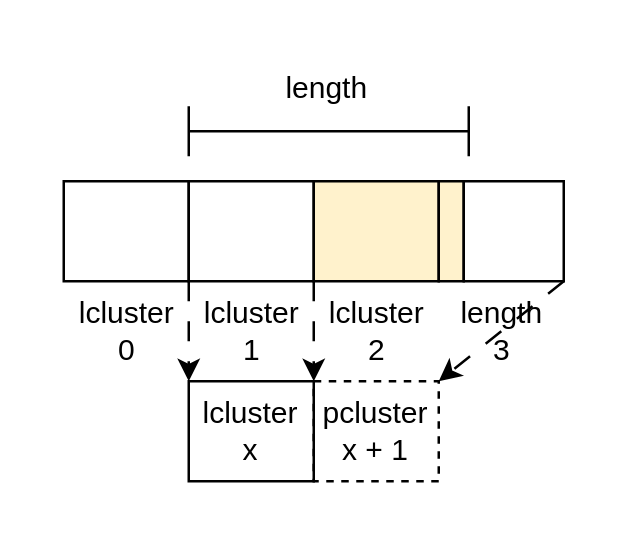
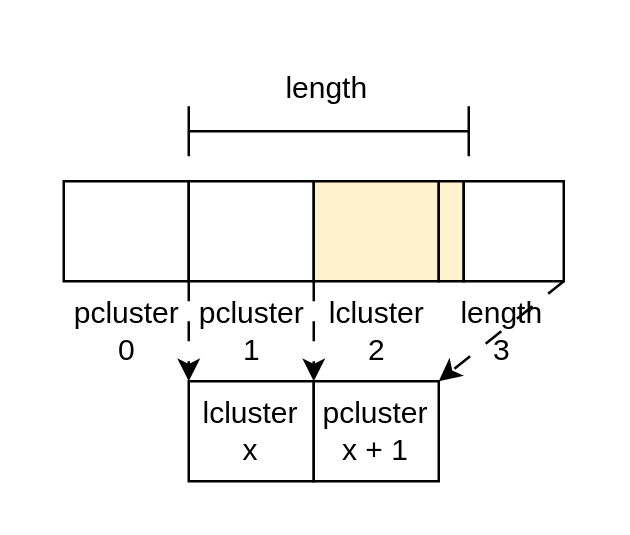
  <mxCell id="0" />
  <mxCell id="1" parent="0" />
  <mxCell id="2" value="" style="rounded=0;whiteSpace=wrap;html=1;" vertex="1" parent="1"><mxGeometry x="25" y="72" width="50" height="40" as="geometry" /></mxCell>
  <mxCell id="3" value="" style="rounded=0;whiteSpace=wrap;html=1;fillColor=#FFFFFF;strokeColor=#000000;" vertex="1" parent="1"><mxGeometry x="75" y="72" width="50" height="40" as="geometry" /></mxCell>
  <mxCell id="4" value="" style="rounded=0;whiteSpace=wrap;html=1;fillColor=#fff2cc;strokeColor=#000000;" vertex="1" parent="1"><mxGeometry x="125" y="72" width="50" height="40" as="geometry" /></mxCell>
  <mxCell id="5" value="" style="shape=crossbar;whiteSpace=wrap;html=1;rounded=1;" vertex="1" parent="1"><mxGeometry x="75" y="42" width="112" height="20" as="geometry" /></mxCell>
  <mxCell id="6" value="length" style="text;html=1;align=center;verticalAlign=middle;resizable=0;points=[];autosize=1;strokeColor=none;fillColor=none;" vertex="1" parent="1"><mxGeometry x="100" y="20" width="60" height="30" as="geometry" /></mxCell>
  <mxCell id="7" value="lcluster&lt;br&gt;x" style="rounded=0;whiteSpace=wrap;html=1;fillColor=none;strokeColor=#000000;" vertex="1" parent="1"><mxGeometry x="75" y="152" width="50" height="40" as="geometry" /></mxCell>
- <mxCell id="8" value="pcluster&lt;br&gt;x + 1" style="rounded=0;whiteSpace=wrap;html=1;fillColor=none;strokeColor=#000000;dashed=1;" vertex="1" parent="1"><mxGeometry x="125" y="152" width="50" height="40" as="geometry" /></mxCell>
+ <mxCell id="8" value="pcluster&lt;br&gt;x + 1" style="rounded=0;whiteSpace=wrap;html=1;fillColor=none;strokeColor=#000000;" vertex="1" parent="1"><mxGeometry x="125" y="152" width="50" height="40" as="geometry" /></mxCell>
  <mxCell id="9" value="" style="endArrow=classic;html=1;rounded=0;exitX=0;exitY=1;exitDx=0;exitDy=0;entryX=0;entryY=0;entryDx=0;entryDy=0;dashed=1;dashPattern=8 8;" edge="1" parent="1" source="3" target="7"><mxGeometry width="50" height="50" relative="1" as="geometry"><mxPoint x="140" y="132" as="sourcePoint" /><mxPoint x="190" y="82" as="targetPoint" /></mxGeometry></mxCell>
  <mxCell id="10" value="" style="endArrow=classic;html=1;rounded=0;exitX=0;exitY=1;exitDx=0;exitDy=0;entryX=0;entryY=0;entryDx=0;entryDy=0;dashed=1;dashPattern=8 8;" edge="1" parent="1" source="4" target="8"><mxGeometry width="50" height="50" relative="1" as="geometry"><mxPoint x="140" y="132" as="sourcePoint" /><mxPoint x="190" y="82" as="targetPoint" /></mxGeometry></mxCell>
  <mxCell id="11" value="" style="endArrow=classic;html=1;rounded=0;exitX=1;exitY=1;exitDx=0;exitDy=0;entryX=1;entryY=0;entryDx=0;entryDy=0;dashed=1;dashPattern=8 8;" edge="1" parent="1" target="8"><mxGeometry width="50" height="50" relative="1" as="geometry"><mxPoint x="225" y="112" as="sourcePoint" /><mxPoint x="190" y="82" as="targetPoint" /></mxGeometry></mxCell>
  <mxCell id="12" value="" style="rounded=0;whiteSpace=wrap;html=1;fillColor=#fff2cc;strokeColor=#000000;" vertex="1" parent="1"><mxGeometry x="175" y="72" width="10" height="40" as="geometry" /></mxCell>
  <mxCell id="13" value="" style="rounded=0;whiteSpace=wrap;html=1;fillColor=none;strokeColor=#000000;" vertex="1" parent="1"><mxGeometry x="185" y="72" width="40" height="40" as="geometry" /></mxCell>
- <mxCell id="14" value="lcluster&lt;br&gt;0" style="text;html=1;align=center;verticalAlign=middle;resizable=0;points=[];autosize=1;strokeColor=none;fillColor=none;" vertex="1" parent="1"><mxGeometry x="20" y="112" width="60" height="40" as="geometry" /></mxCell>
- <mxCell id="15" value="lcluster&lt;br&gt;1" style="text;html=1;align=center;verticalAlign=middle;resizable=0;points=[];autosize=1;strokeColor=none;fillColor=none;" vertex="1" parent="1"><mxGeometry x="70" y="112" width="60" height="40" as="geometry" /></mxCell>
+ <mxCell id="14" value="pcluster&lt;br&gt;0" style="text;html=1;align=center;verticalAlign=middle;resizable=0;points=[];autosize=1;strokeColor=none;fillColor=none;" vertex="1" parent="1"><mxGeometry x="20" y="112" width="60" height="40" as="geometry" /></mxCell>
+ <mxCell id="15" value="pcluster&lt;br&gt;1" style="text;html=1;align=center;verticalAlign=middle;resizable=0;points=[];autosize=1;strokeColor=none;fillColor=none;" vertex="1" parent="1"><mxGeometry x="70" y="112" width="60" height="40" as="geometry" /></mxCell>
  <mxCell id="16" value="lcluster&lt;br&gt;2" style="text;html=1;align=center;verticalAlign=middle;resizable=0;points=[];autosize=1;strokeColor=none;fillColor=none;" vertex="1" parent="1"><mxGeometry x="120" y="112" width="60" height="40" as="geometry" /></mxCell>
  <mxCell id="17" value="length&lt;br&gt;3" style="text;html=1;align=center;verticalAlign=middle;resizable=0;points=[];autosize=1;strokeColor=none;fillColor=none;" vertex="1" parent="1"><mxGeometry x="170" y="112" width="60" height="40" as="geometry" /></mxCell>
